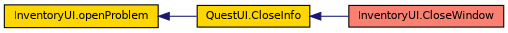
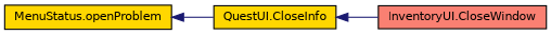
  digraph {
    rankdir=LR
    node [color=black fillcolor=gold fontname=Helvetica fontsize=10 shape=record style=filled]
    edge [color=midnightblue dir=back fontname=Helvetica fontsize=10 labelfontname=Helvetica labelfontsize=10 style=solid]
-   n1 [fontcolor=black height=0.2 label="InventoryUI.openProblem" width=0.4]
+   n1 [fontcolor=black height=0.2 label="MenuStatus.openProblem" width=0.4]
    n2 [height=0.2 label="QuestUI.CloseInfo" width=0.4]
    n3 [fillcolor=salmon height=0.2 label="InventoryUI.CloseWindow" width=0.4]
    n1 -> n2
    n2 -> n3
  }
